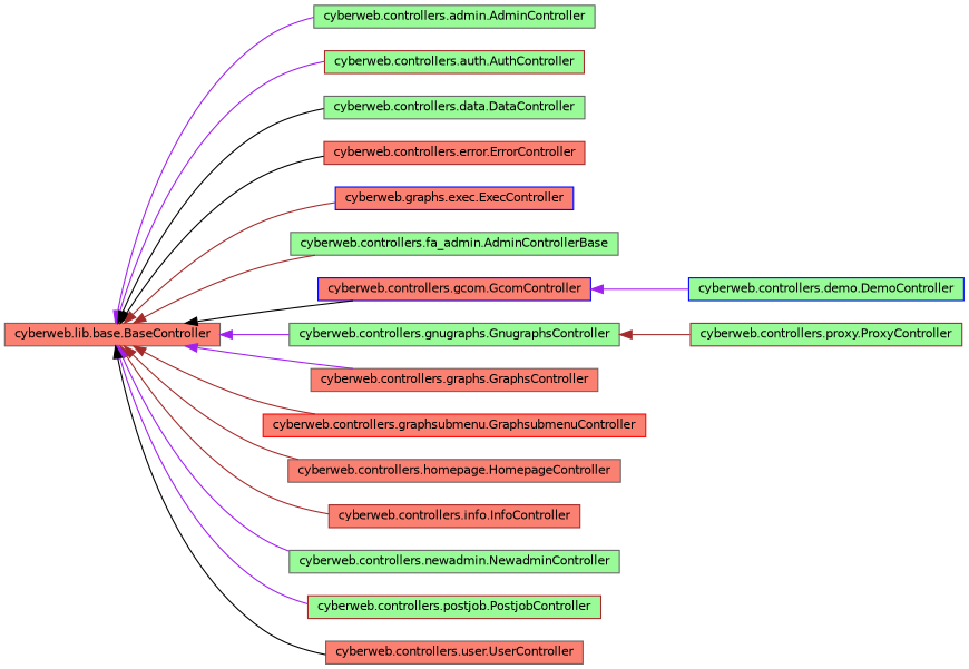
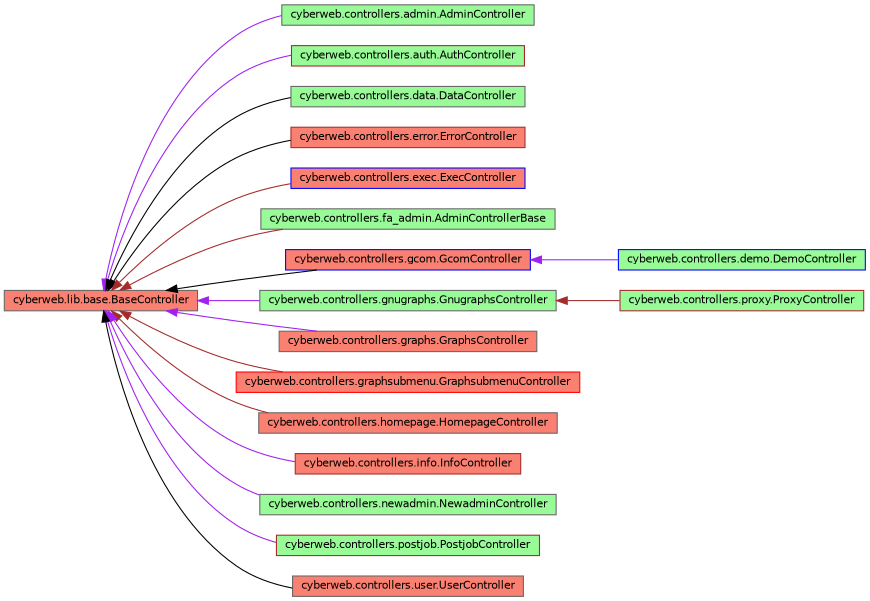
  digraph {
    rankdir=LR
    node [color=gray40 fillcolor=salmon fontname=Helvetica fontsize=10 shape=record style=filled]
    edge [color=purple dir=back fontname=Helvetica fontsize=10 labelfontname=Helvetica labelfontsize=10 style=solid]
    n1 [height=0.2 label="cyberweb.lib.base.BaseController" width=0.4]
    n2 [fillcolor=palegreen height=0.2 label="cyberweb.controllers.admin.AdminController" width=0.4]
    n3 [color=brown fillcolor=palegreen height=0.2 label="cyberweb.controllers.auth.AuthController" width=0.4]
    n4 [fillcolor=palegreen height=0.2 label="cyberweb.controllers.data.DataController" width=0.4]
    n5 [color=brown height=0.2 label="cyberweb.controllers.error.ErrorController" width=0.4]
-   n6 [color=blue height=0.2 label="cyberweb.graphs.exec.ExecController" width=0.4]
+   n6 [color=blue height=0.2 label="cyberweb.controllers.exec.ExecController" width=0.4]
    n7 [fillcolor=palegreen height=0.2 label="cyberweb.controllers.fa_admin.AdminControllerBase" width=0.4]
    n8 [color=blue height=0.2 label="cyberweb.controllers.gcom.GcomController" width=0.4]
    n9 [fillcolor=palegreen height=0.2 label="cyberweb.controllers.gnugraphs.GnugraphsController" width=0.4]
    n10 [height=0.2 label="cyberweb.controllers.graphs.GraphsController" width=0.4]
    n11 [color=red height=0.2 label="cyberweb.controllers.graphsubmenu.GraphsubmenuController" width=0.4]
    n12 [height=0.2 label="cyberweb.controllers.homepage.HomepageController" width=0.4]
    n13 [color=brown height=0.2 label="cyberweb.controllers.info.InfoController" width=0.4]
    n14 [fillcolor=palegreen height=0.2 label="cyberweb.controllers.newadmin.NewadminController" width=0.4]
    n15 [color=brown fillcolor=palegreen height=0.2 label="cyberweb.controllers.postjob.PostjobController" width=0.4]
    n16 [height=0.2 label="cyberweb.controllers.user.UserController" width=0.4]
    n17 [color=blue fillcolor=palegreen height=0.2 label="cyberweb.controllers.demo.DemoController" width=0.4]
    n18 [color=brown fillcolor=palegreen height=0.2 label="cyberweb.controllers.proxy.ProxyController" width=0.4]
    n1 -> n2
    n1 -> n3
    n1 -> n4 [color=black]
    n1 -> n5 [color=black]
    n1 -> n6 [color=brown]
    n1 -> n7 [color=brown]
    n1 -> n8 [color=black]
    n1 -> n9
    n1 -> n10
    n1 -> n11 [color=brown]
    n1 -> n12 [color=brown]
-   n1 -> n13 [color=brown]
+   n1 -> n13
    n1 -> n14
    n1 -> n15
    n1 -> n16 [color=black]
    n8 -> n17
    n9 -> n18 [color=brown]
  }
